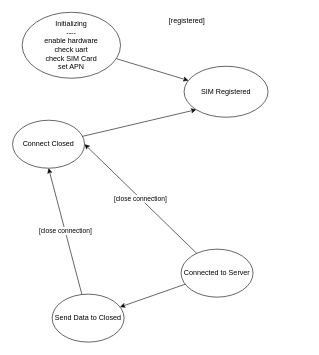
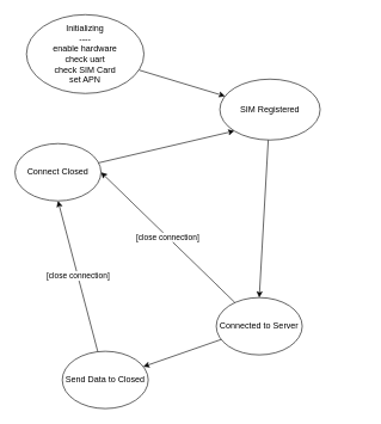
  <mxCell id="0" />
  <mxCell id="1" parent="0" />
  <mxCell id="2" value="" style="edgeStyle=none;rounded=0;orthogonalLoop=1;jettySize=auto;html=1;" edge="1" parent="1" source="3" target="12"><mxGeometry relative="1" as="geometry" /></mxCell>
  <mxCell id="3" value="Initializing&lt;div&gt;----&lt;/div&gt;&lt;div&gt;enable hardware&lt;/div&gt;&lt;div&gt;check uart&lt;/div&gt;&lt;div&gt;check SIM Card&lt;/div&gt;&lt;div&gt;set APN&lt;/div&gt;" style="ellipse;whiteSpace=wrap;html=1;" vertex="1" parent="1"><mxGeometry x="36" y="20" width="164" height="110" as="geometry" /></mxCell>
  <mxCell id="4" style="edgeStyle=none;rounded=0;orthogonalLoop=1;jettySize=auto;html=1;" edge="1" parent="1" source="6" target="8"><mxGeometry relative="1" as="geometry" /></mxCell>
  <mxCell id="5" value="[close connection]" style="edgeStyle=none;rounded=0;orthogonalLoop=1;jettySize=auto;html=1;entryX=1;entryY=0.5;entryDx=0;entryDy=0;" edge="1" parent="1" source="6" target="10"><mxGeometry relative="1" as="geometry" /></mxCell>
  <mxCell id="6" value="Connected to Server" style="ellipse;whiteSpace=wrap;html=1;" vertex="1" parent="1"><mxGeometry x="301" y="415" width="120" height="80" as="geometry" /></mxCell>
  <mxCell id="7" value="&lt;span style=&quot;color: rgb(0, 0, 0); font-family: Helvetica; font-size: 11px; font-style: normal; font-variant-ligatures: normal; font-variant-caps: normal; font-weight: 400; letter-spacing: normal; orphans: 2; text-align: center; text-indent: 0px; text-transform: none; widows: 2; word-spacing: 0px; -webkit-text-stroke-width: 0px; white-space: nowrap; background-color: rgb(255, 255, 255); text-decoration-thickness: initial; text-decoration-style: initial; text-decoration-color: initial; display: inline !important; float: none;&quot;&gt;[close connection]&lt;/span&gt;" style="edgeStyle=none;rounded=0;orthogonalLoop=1;jettySize=auto;html=1;entryX=0.5;entryY=1;entryDx=0;entryDy=0;" edge="1" parent="1" source="8" target="10"><mxGeometry relative="1" as="geometry" /></mxCell>
  <mxCell id="8" value="Send Data to Closed" style="ellipse;whiteSpace=wrap;html=1;" vertex="1" parent="1"><mxGeometry x="86" y="490" width="120" height="80" as="geometry" /></mxCell>
  <mxCell id="9" style="edgeStyle=none;rounded=0;orthogonalLoop=1;jettySize=auto;html=1;entryX=0;entryY=1;entryDx=0;entryDy=0;" edge="1" parent="1" source="10" target="12"><mxGeometry relative="1" as="geometry" /></mxCell>
  <mxCell id="10" value="Connect Closed" style="ellipse;whiteSpace=wrap;html=1;" vertex="1" parent="1"><mxGeometry x="20" y="200" width="120" height="80" as="geometry" /></mxCell>
+ <mxCell id="11" style="edgeStyle=none;rounded=0;orthogonalLoop=1;jettySize=auto;html=1;entryX=0.5;entryY=0;entryDx=0;entryDy=0;" edge="1" parent="1" source="12" target="6"><mxGeometry relative="1" as="geometry" /></mxCell>
  <mxCell id="12" value="SIM Registered" style="ellipse;whiteSpace=wrap;html=1;" vertex="1" parent="1"><mxGeometry x="306" y="110" width="140" height="85" as="geometry" /></mxCell>
- <mxCell id="13" value="[registered]" style="text;html=1;align=center;verticalAlign=middle;whiteSpace=wrap;rounded=0;" vertex="1" parent="1"><mxGeometry x="256" y="20" width="110" height="30" as="geometry" /></mxCell>
  <mxCell id="14" style="edgeStyle=none;rounded=0;orthogonalLoop=1;jettySize=auto;html=1;exitX=0.25;exitY=0;exitDx=0;exitDy=0;" edge="1" parent="1"><mxGeometry relative="1" as="geometry"><mxPoint x="508.5" y="45" as="sourcePoint" /><mxPoint x="508.5" y="45" as="targetPoint" /></mxGeometry></mxCell>
